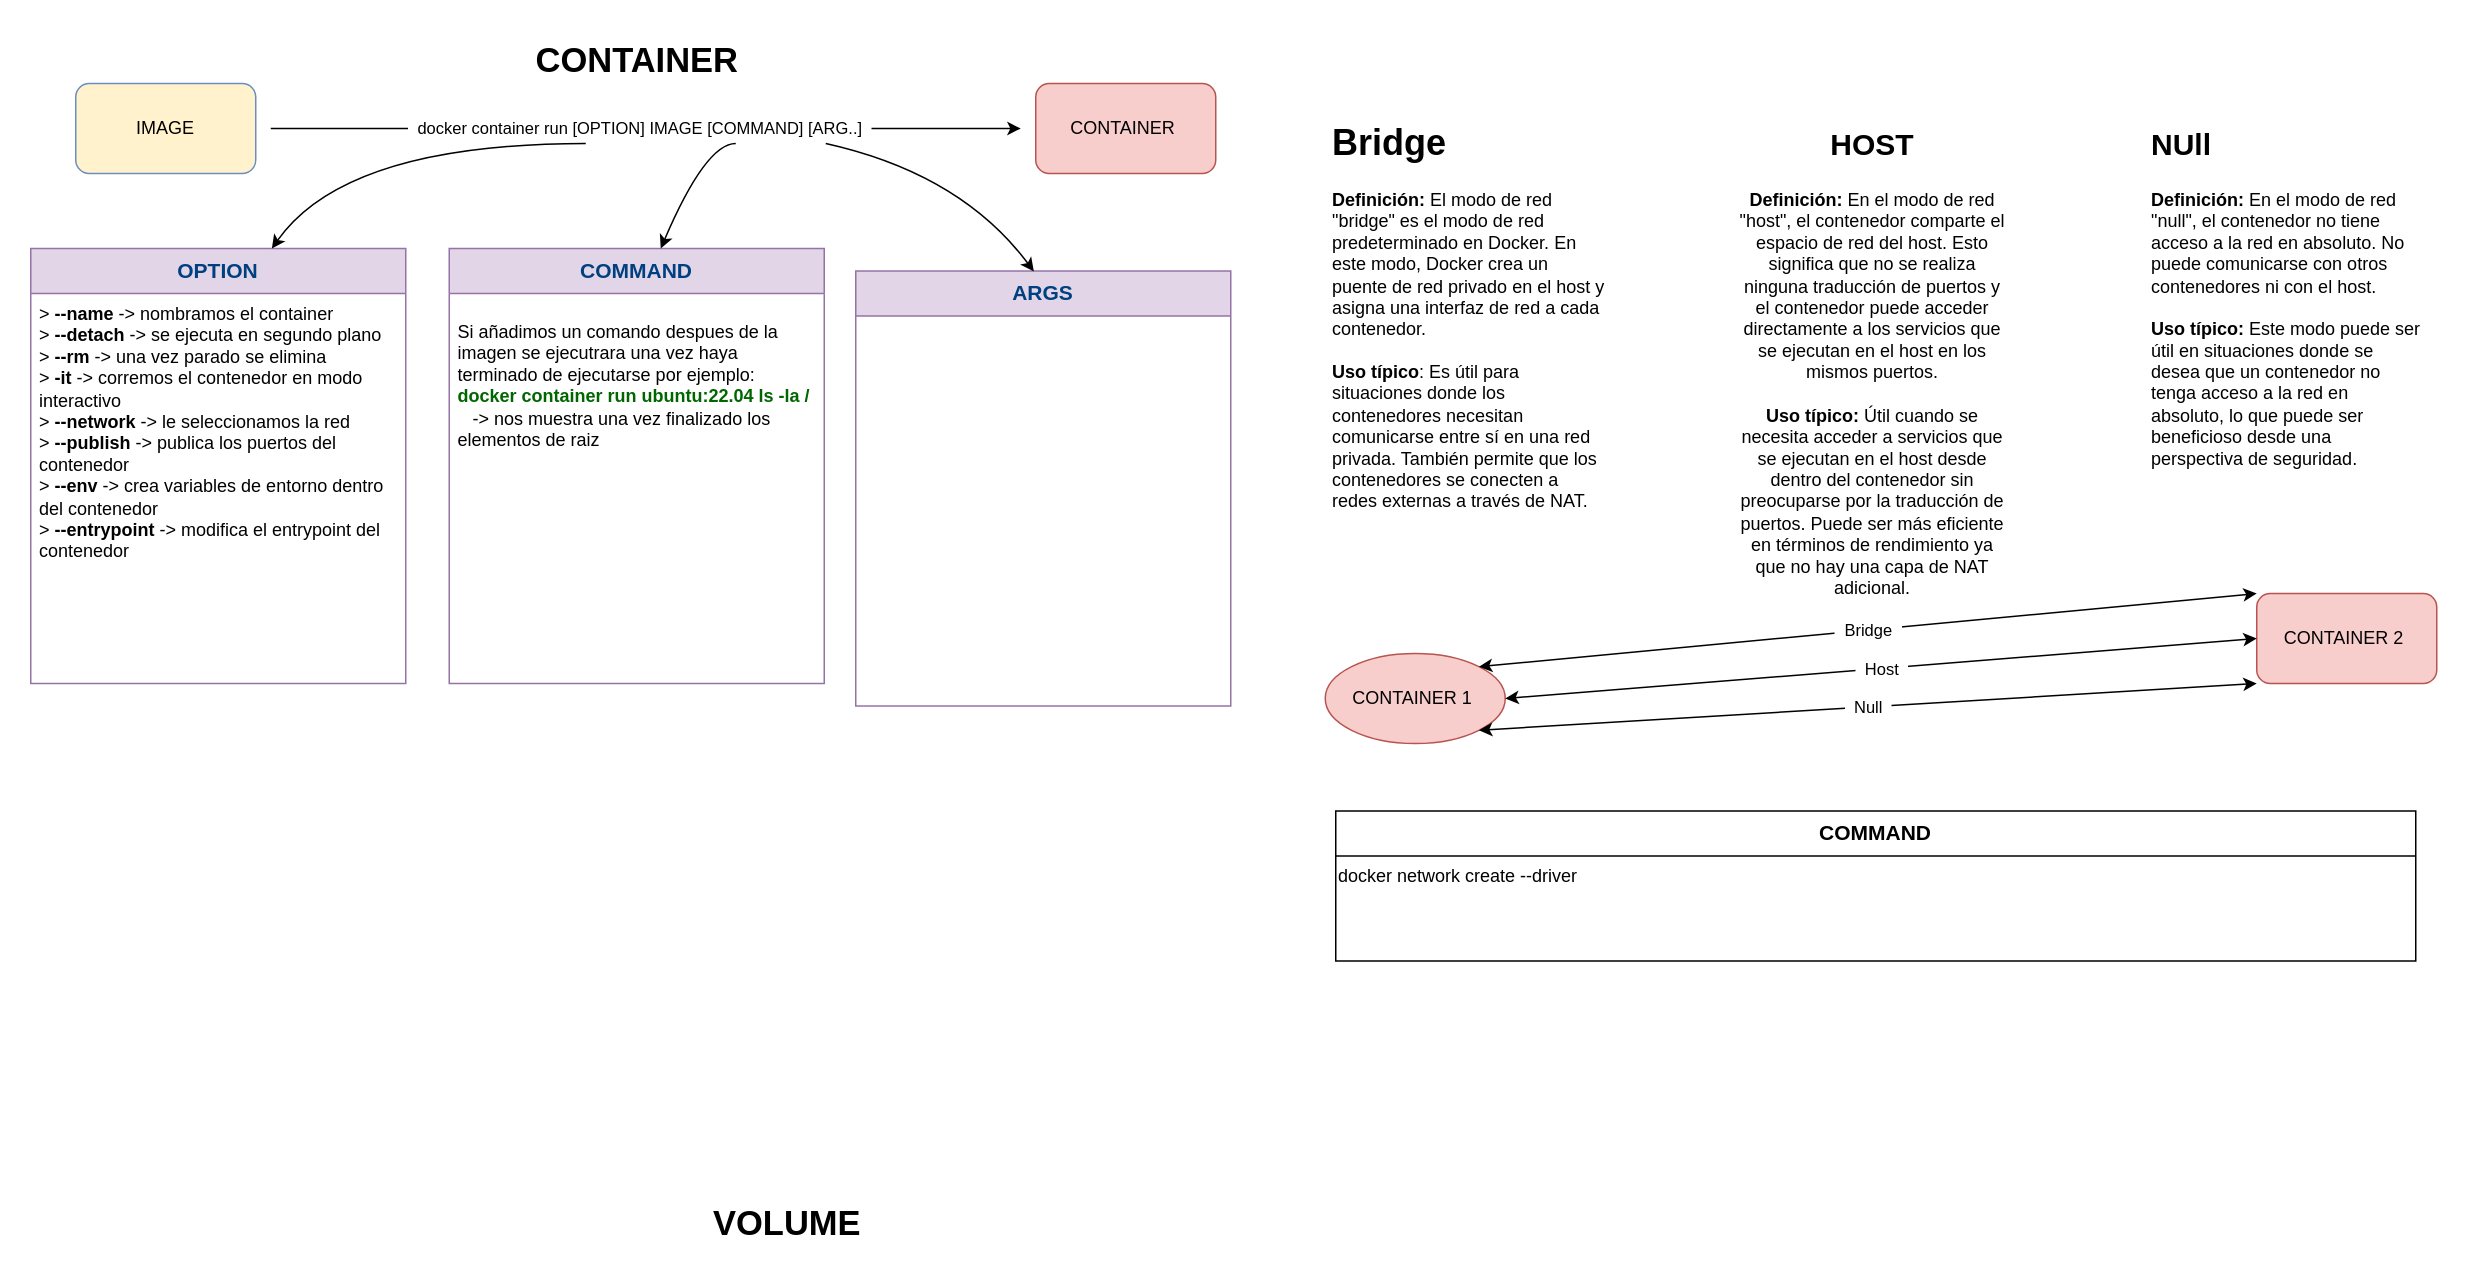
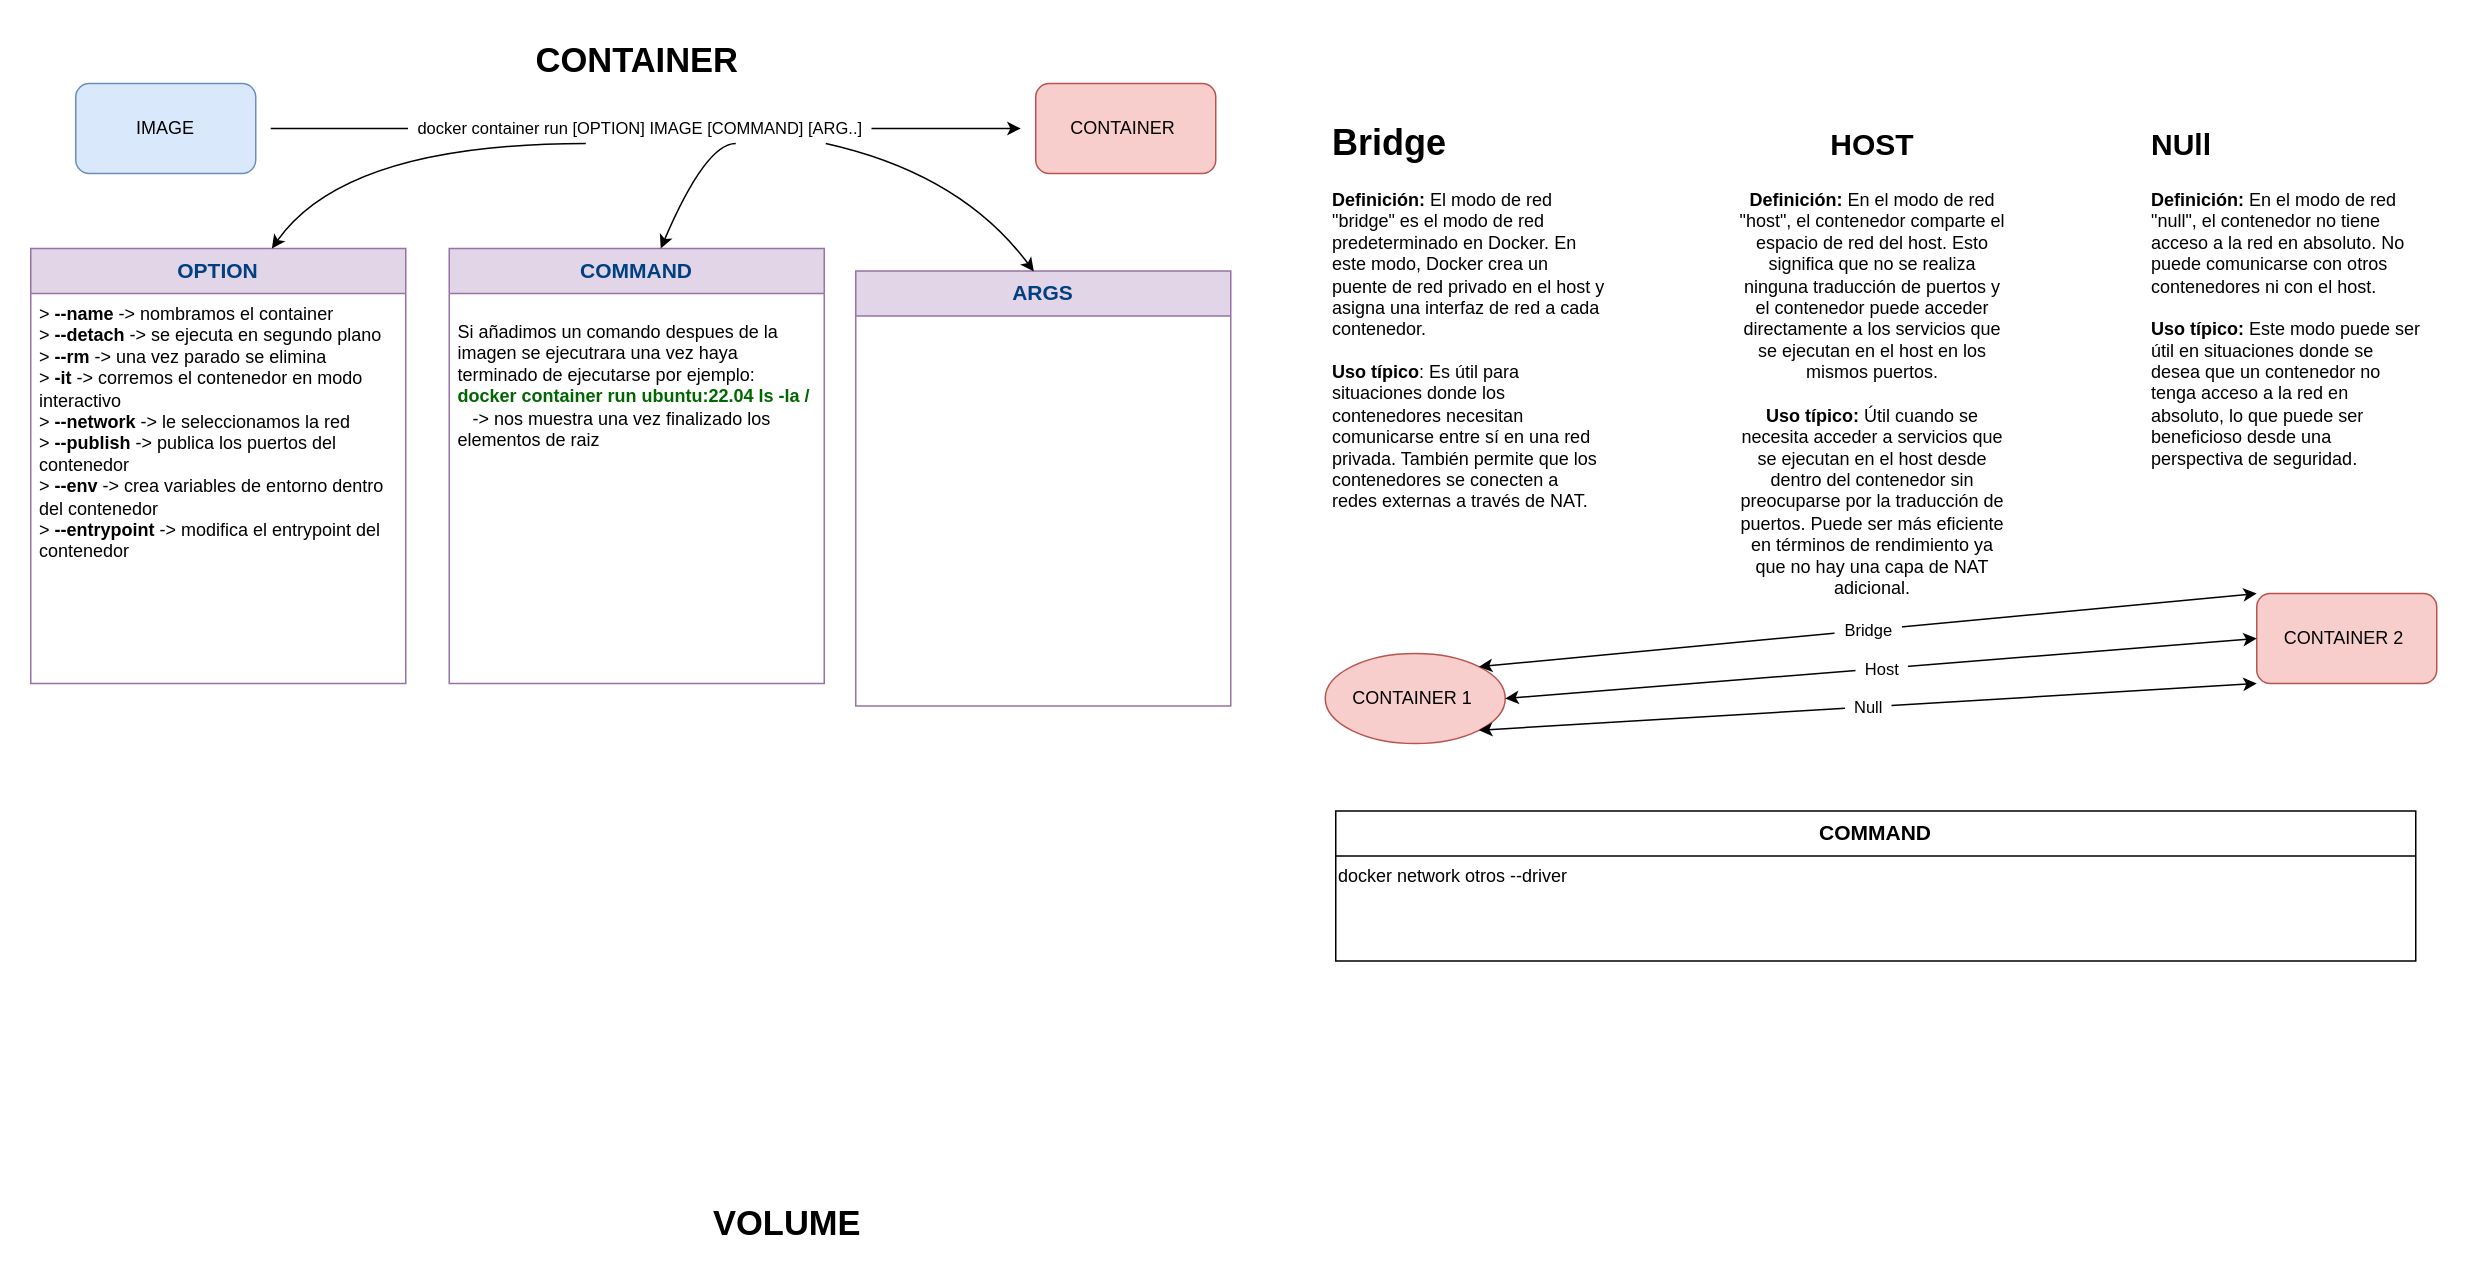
  <mxCell id="0" />
  <mxCell id="1" parent="0" />
- <mxCell id="2" value="IMAGE" style="rounded=1;whiteSpace=wrap;html=1;fillColor=#fff2cc;strokeColor=#6c8ebf;" vertex="1" parent="1"><mxGeometry x="50" y="55" width="120" height="60" as="geometry" /></mxCell>
+ <mxCell id="2" value="IMAGE" style="rounded=1;whiteSpace=wrap;html=1;fillColor=#dae8fc;strokeColor=#6c8ebf;" vertex="1" parent="1"><mxGeometry x="50" y="55" width="120" height="60" as="geometry" /></mxCell>
  <mxCell id="3" value="CONTAINER&amp;nbsp;" style="rounded=1;whiteSpace=wrap;html=1;fillColor=#f8cecc;strokeColor=#b85450;" vertex="1" parent="1"><mxGeometry x="690" y="55" width="120" height="60" as="geometry" /></mxCell>
  <mxCell id="4" value="" style="endArrow=classic;html=1;rounded=0;" edge="1" parent="1"><mxGeometry width="50" height="50" relative="1" as="geometry"><mxPoint x="180" y="85" as="sourcePoint" /><mxPoint x="680" y="85" as="targetPoint" /></mxGeometry></mxCell>
  <mxCell id="5" value="&amp;nbsp; docker container run [OPTION] IMAGE [COMMAND] [ARG..]&amp;nbsp;&amp;nbsp;" style="edgeLabel;html=1;align=center;verticalAlign=middle;resizable=0;points=[];" vertex="1" connectable="0" parent="4"><mxGeometry x="-0.019" y="2" relative="1" as="geometry"><mxPoint y="1" as="offset" /></mxGeometry></mxCell>
  <mxCell id="6" value="&lt;font color=&quot;#004080&quot; style=&quot;font-size: 14px;&quot;&gt;&lt;b&gt;OPTION&lt;/b&gt;&lt;/font&gt;" style="swimlane;fontStyle=0;childLayout=stackLayout;horizontal=1;startSize=30;horizontalStack=0;resizeParent=1;resizeParentMax=0;resizeLast=0;collapsible=1;marginBottom=0;whiteSpace=wrap;html=1;fillColor=#e1d5e7;strokeColor=#9673a6;" vertex="1" parent="1"><mxGeometry x="20" y="165" width="250" height="290" as="geometry"><mxRectangle x="10" y="150" width="250" height="30" as="alternateBounds" /></mxGeometry></mxCell>
  <mxCell id="7" value="&amp;gt; &lt;b&gt;--name&lt;/b&gt; -&amp;gt; nombramos el container&lt;br&gt;&amp;gt;&lt;b&gt; --detach&lt;/b&gt; -&amp;gt; se ejecuta en segundo plano&lt;br&gt;&amp;gt; &lt;b&gt;--rm&lt;/b&gt; -&amp;gt; una vez parado se elimina&amp;nbsp;&lt;br&gt;&amp;gt;&lt;b&gt; -it&lt;/b&gt; -&amp;gt; corremos el contenedor en modo interactivo&lt;br&gt;&amp;gt; &lt;b&gt;--network&lt;/b&gt; -&amp;gt; le seleccionamos la red&amp;nbsp;&lt;br&gt;&amp;gt; &lt;b&gt;--publish&lt;/b&gt; -&amp;gt; publica los puertos del contenedor&lt;br&gt;&amp;gt; &lt;b&gt;--env &lt;/b&gt;-&amp;gt; crea variables de entorno dentro del contenedor&lt;br&gt;&amp;gt; &lt;b&gt;--entrypoint&lt;/b&gt; -&amp;gt; modifica el entrypoint del contenedor&amp;nbsp;" style="text;align=left;verticalAlign=top;spacingLeft=4;spacingRight=4;overflow=hidden;points=[[0,0.5],[1,0.5]];portConstraint=eastwest;rotatable=0;whiteSpace=wrap;html=1;" vertex="1" parent="6"><mxGeometry y="30" width="250" height="260" as="geometry" /></mxCell>
  <mxCell id="8" value="" style="curved=1;endArrow=classic;html=1;rounded=0;entryX=0.643;entryY=0;entryDx=0;entryDy=0;entryPerimeter=0;" edge="1" parent="1" target="6"><mxGeometry width="50" height="50" relative="1" as="geometry"><mxPoint x="390" y="95" as="sourcePoint" /><mxPoint x="130" y="145" as="targetPoint" /><Array as="points"><mxPoint x="230" y="95" /></Array></mxGeometry></mxCell>
  <mxCell id="9" value="&lt;font color=&quot;#004080&quot;&gt;&lt;span style=&quot;font-size: 14px;&quot;&gt;&lt;b&gt;COMMAND&lt;/b&gt;&lt;/span&gt;&lt;/font&gt;" style="swimlane;fontStyle=0;childLayout=stackLayout;horizontal=1;startSize=30;horizontalStack=0;resizeParent=1;resizeParentMax=0;resizeLast=0;collapsible=1;marginBottom=0;whiteSpace=wrap;html=1;fillColor=#e1d5e7;strokeColor=#9673a6;" vertex="1" parent="1"><mxGeometry x="299" y="165" width="250" height="290" as="geometry"><mxRectangle x="289" y="150" width="251" height="30" as="alternateBounds" /></mxGeometry></mxCell>
  <mxCell id="10" value="&lt;p style=&quot;line-height: 120%;&quot;&gt;Si añadimos un comando despues de la imagen se ejecutrara una vez haya terminado de ejecutarse por ejemplo:&amp;nbsp;&lt;br&gt;&lt;b&gt;&lt;font color=&quot;#006600&quot;&gt;docker container run ubuntu:22.04 ls -la /&lt;/font&gt;&lt;/b&gt;&amp;nbsp; &amp;nbsp; &amp;nbsp;-&amp;gt; nos muestra una vez finalizado los elementos de raiz&lt;/p&gt;" style="text;strokeColor=none;fillColor=none;align=left;verticalAlign=top;spacingLeft=4;spacingRight=4;overflow=hidden;points=[[0,0.5],[1,0.5]];portConstraint=eastwest;rotatable=0;whiteSpace=wrap;html=1;horizontal=1;" vertex="1" parent="9"><mxGeometry y="30" width="250" height="260" as="geometry" /></mxCell>
  <mxCell id="11" value="&lt;font color=&quot;#004080&quot;&gt;&lt;span style=&quot;font-size: 14px;&quot;&gt;&lt;b&gt;ARGS&lt;/b&gt;&lt;/span&gt;&lt;/font&gt;" style="swimlane;fontStyle=0;childLayout=stackLayout;horizontal=1;startSize=30;horizontalStack=0;resizeParent=1;resizeParentMax=0;resizeLast=0;collapsible=1;marginBottom=0;whiteSpace=wrap;html=1;fillColor=#e1d5e7;strokeColor=#9673a6;verticalAlign=top;" vertex="1" parent="1"><mxGeometry x="570" y="180" width="250" height="290" as="geometry"><mxRectangle x="560" y="150" width="250" height="30" as="alternateBounds" /></mxGeometry></mxCell>
  <mxCell id="12" value="" style="curved=1;endArrow=classic;html=1;rounded=0;entryX=0.564;entryY=0;entryDx=0;entryDy=0;entryPerimeter=0;" edge="1" parent="1" target="9"><mxGeometry width="50" height="50" relative="1" as="geometry"><mxPoint x="490" y="95" as="sourcePoint" /><mxPoint x="460" y="425" as="targetPoint" /><Array as="points"><mxPoint x="470" y="95" /></Array></mxGeometry></mxCell>
  <mxCell id="13" value="" style="curved=1;endArrow=classic;html=1;rounded=0;entryX=0.475;entryY=0.001;entryDx=0;entryDy=0;entryPerimeter=0;" edge="1" parent="1" target="11"><mxGeometry width="50" height="50" relative="1" as="geometry"><mxPoint x="550" y="95" as="sourcePoint" /><mxPoint x="490" y="325" as="targetPoint" /><Array as="points"><mxPoint x="640" y="115" /></Array></mxGeometry></mxCell>
  <mxCell id="14" value="CONTAINER 1&amp;nbsp;" style="ellipse;whiteSpace=wrap;html=1;fillColor=#f8cecc;strokeColor=#b85450;" vertex="1" parent="1"><mxGeometry x="883" y="435" width="120" height="60" as="geometry" /></mxCell>
  <mxCell id="15" value="CONTAINER 2&amp;nbsp;" style="rounded=1;whiteSpace=wrap;html=1;fillColor=#f8cecc;strokeColor=#b85450;" vertex="1" parent="1"><mxGeometry x="1504" y="395" width="120" height="60" as="geometry" /></mxCell>
  <mxCell id="16" value="" style="endArrow=classic;startArrow=classic;html=1;rounded=0;entryX=0;entryY=0.5;entryDx=0;entryDy=0;exitX=1;exitY=0.5;exitDx=0;exitDy=0;" edge="1" parent="1" source="14" target="15"><mxGeometry width="50" height="50" relative="1" as="geometry"><mxPoint x="1019" y="485" as="sourcePoint" /><mxPoint x="1069" y="435" as="targetPoint" /></mxGeometry></mxCell>
  <mxCell id="17" value="&amp;nbsp; Host&amp;nbsp;&amp;nbsp;" style="edgeLabel;html=1;align=center;verticalAlign=middle;resizable=0;points=[];" vertex="1" connectable="0" parent="16"><mxGeometry relative="1" as="geometry"><mxPoint as="offset" /></mxGeometry></mxCell>
  <mxCell id="18" value="" style="endArrow=classic;startArrow=classic;html=1;rounded=0;entryX=0;entryY=0;entryDx=0;entryDy=0;exitX=1;exitY=0;exitDx=0;exitDy=0;" edge="1" parent="1" source="14" target="15"><mxGeometry width="50" height="50" relative="1" as="geometry"><mxPoint x="1069" y="455" as="sourcePoint" /><mxPoint x="1119" y="405" as="targetPoint" /></mxGeometry></mxCell>
  <mxCell id="19" value="&amp;nbsp; Bridge&amp;nbsp;&amp;nbsp;" style="edgeLabel;html=1;align=center;verticalAlign=middle;resizable=0;points=[];" vertex="1" connectable="0" parent="18"><mxGeometry relative="1" as="geometry"><mxPoint as="offset" /></mxGeometry></mxCell>
  <mxCell id="20" value="" style="endArrow=classic;startArrow=classic;html=1;rounded=0;entryX=0;entryY=1;entryDx=0;entryDy=0;exitX=1;exitY=1;exitDx=0;exitDy=0;" edge="1" parent="1" source="14" target="15"><mxGeometry width="50" height="50" relative="1" as="geometry"><mxPoint x="1109" y="555" as="sourcePoint" /><mxPoint x="1159" y="505" as="targetPoint" /></mxGeometry></mxCell>
  <mxCell id="21" value="&amp;nbsp; Null&amp;nbsp;&amp;nbsp;" style="edgeLabel;html=1;align=center;verticalAlign=middle;resizable=0;points=[];" vertex="1" connectable="0" parent="20"><mxGeometry relative="1" as="geometry"><mxPoint as="offset" /></mxGeometry></mxCell>
  <mxCell id="22" value="&lt;h1&gt;Bridge&lt;/h1&gt;&lt;div&gt;&lt;div&gt;&lt;b&gt;Definición:&lt;/b&gt; El modo de red &quot;bridge&quot; es el modo de red predeterminado en Docker. En este modo, Docker crea un puente de red privado en el host y asigna una interfaz de red a cada contenedor.&lt;/div&gt;&lt;div&gt;&lt;br&gt;&lt;/div&gt;&lt;div&gt;&lt;b&gt;Uso típico&lt;/b&gt;: Es útil para situaciones donde los contenedores necesitan comunicarse entre sí en una red privada. También permite que los contenedores se conecten a redes externas a través de NAT.&lt;/div&gt;&lt;/div&gt;" style="text;html=1;strokeColor=none;fillColor=none;spacing=5;spacingTop=-20;whiteSpace=wrap;overflow=hidden;rounded=0;" vertex="1" parent="1"><mxGeometry x="883" y="75" width="190" height="270" as="geometry" /></mxCell>
  <mxCell id="23" value="&lt;h1&gt;&lt;font style=&quot;font-size: 20px;&quot;&gt;HOST&lt;/font&gt;&lt;/h1&gt;&lt;div&gt;&lt;div&gt;&lt;b&gt;Definición:&lt;/b&gt; En el modo de red &quot;host&quot;, el contenedor comparte el espacio de red del host. Esto significa que no se realiza ninguna traducción de puertos y el contenedor puede acceder directamente a los servicios que se ejecutan en el host en los mismos puertos.&lt;/div&gt;&lt;div&gt;&lt;br&gt;&lt;/div&gt;&lt;div&gt;&lt;b&gt;Uso típico:&lt;/b&gt; Útil cuando se necesita acceder a servicios que se ejecutan en el host desde dentro del contenedor sin preocuparse por la traducción de puertos. Puede ser más eficiente en términos de rendimiento ya que no hay una capa de NAT adicional.&lt;/div&gt;&lt;/div&gt;" style="text;html=1;strokeColor=none;fillColor=none;spacing=5;spacingTop=-20;whiteSpace=wrap;overflow=hidden;rounded=0;align=center;" vertex="1" parent="1"><mxGeometry x="1152.5" y="75" width="190" height="330" as="geometry" /></mxCell>
  <mxCell id="24" value="&lt;h1&gt;&lt;font style=&quot;font-size: 20px;&quot;&gt;NUll&lt;/font&gt;&lt;/h1&gt;&lt;div&gt;&lt;div&gt;&lt;b&gt;Definición: &lt;/b&gt;En el modo de red &quot;null&quot;, el contenedor no tiene acceso a la red en absoluto. No puede comunicarse con otros contenedores ni con el host.&lt;/div&gt;&lt;div&gt;&lt;br&gt;&lt;/div&gt;&lt;div&gt;&lt;b&gt;Uso típico:&lt;/b&gt; Este modo puede ser útil en situaciones donde se desea que un contenedor no tenga acceso a la red en absoluto, lo que puede ser beneficioso desde una perspectiva de seguridad.&lt;/div&gt;&lt;/div&gt;" style="text;html=1;strokeColor=none;fillColor=none;spacing=5;spacingTop=-20;whiteSpace=wrap;overflow=hidden;rounded=0;align=left;" vertex="1" parent="1"><mxGeometry x="1429" y="75" width="190" height="240" as="geometry" /></mxCell>
  <mxCell id="25" value="&lt;b&gt;&lt;font style=&quot;font-size: 23px;&quot;&gt;CONTAINER&lt;/font&gt;&lt;/b&gt;" style="text;html=1;align=center;verticalAlign=middle;resizable=0;points=[];autosize=1;strokeColor=none;fillColor=none;" vertex="1" parent="1"><mxGeometry x="344" y="20" width="160" height="40" as="geometry" /></mxCell>
  <mxCell id="26" value="&lt;b&gt;&lt;font style=&quot;font-size: 14px;&quot;&gt;COMMAND&lt;/font&gt;&lt;/b&gt;" style="swimlane;fontStyle=0;childLayout=stackLayout;horizontal=1;startSize=30;horizontalStack=0;resizeParent=1;resizeParentMax=0;resizeLast=0;collapsible=1;marginBottom=0;whiteSpace=wrap;html=1;" vertex="1" parent="1"><mxGeometry x="890" y="540" width="720" height="100" as="geometry" /></mxCell>
- <mxCell id="27" value="docker network create --driver&amp;nbsp;&amp;nbsp;&lt;br&gt;&lt;br&gt;&lt;br&gt;&lt;br&gt;" style="text;html=1;align=left;verticalAlign=middle;resizable=0;points=[];autosize=1;strokeColor=none;fillColor=none;" vertex="1" parent="26"><mxGeometry y="30" width="720" height="70" as="geometry" /></mxCell>
+ <mxCell id="27" value="docker network otros --driver&amp;nbsp;&amp;nbsp;&lt;br&gt;&lt;br&gt;&lt;br&gt;&lt;br&gt;" style="text;html=1;align=left;verticalAlign=middle;resizable=0;points=[];autosize=1;strokeColor=none;fillColor=none;" vertex="1" parent="26"><mxGeometry y="30" width="720" height="70" as="geometry" /></mxCell>
  <mxCell id="28" value="&lt;b&gt;&lt;font style=&quot;font-size: 23px;&quot;&gt;VOLUME&lt;/font&gt;&lt;/b&gt;" style="text;html=1;align=center;verticalAlign=middle;resizable=0;points=[];autosize=1;strokeColor=none;fillColor=none;" vertex="1" parent="1"><mxGeometry x="464" y="795" width="120" height="40" as="geometry" /></mxCell>
